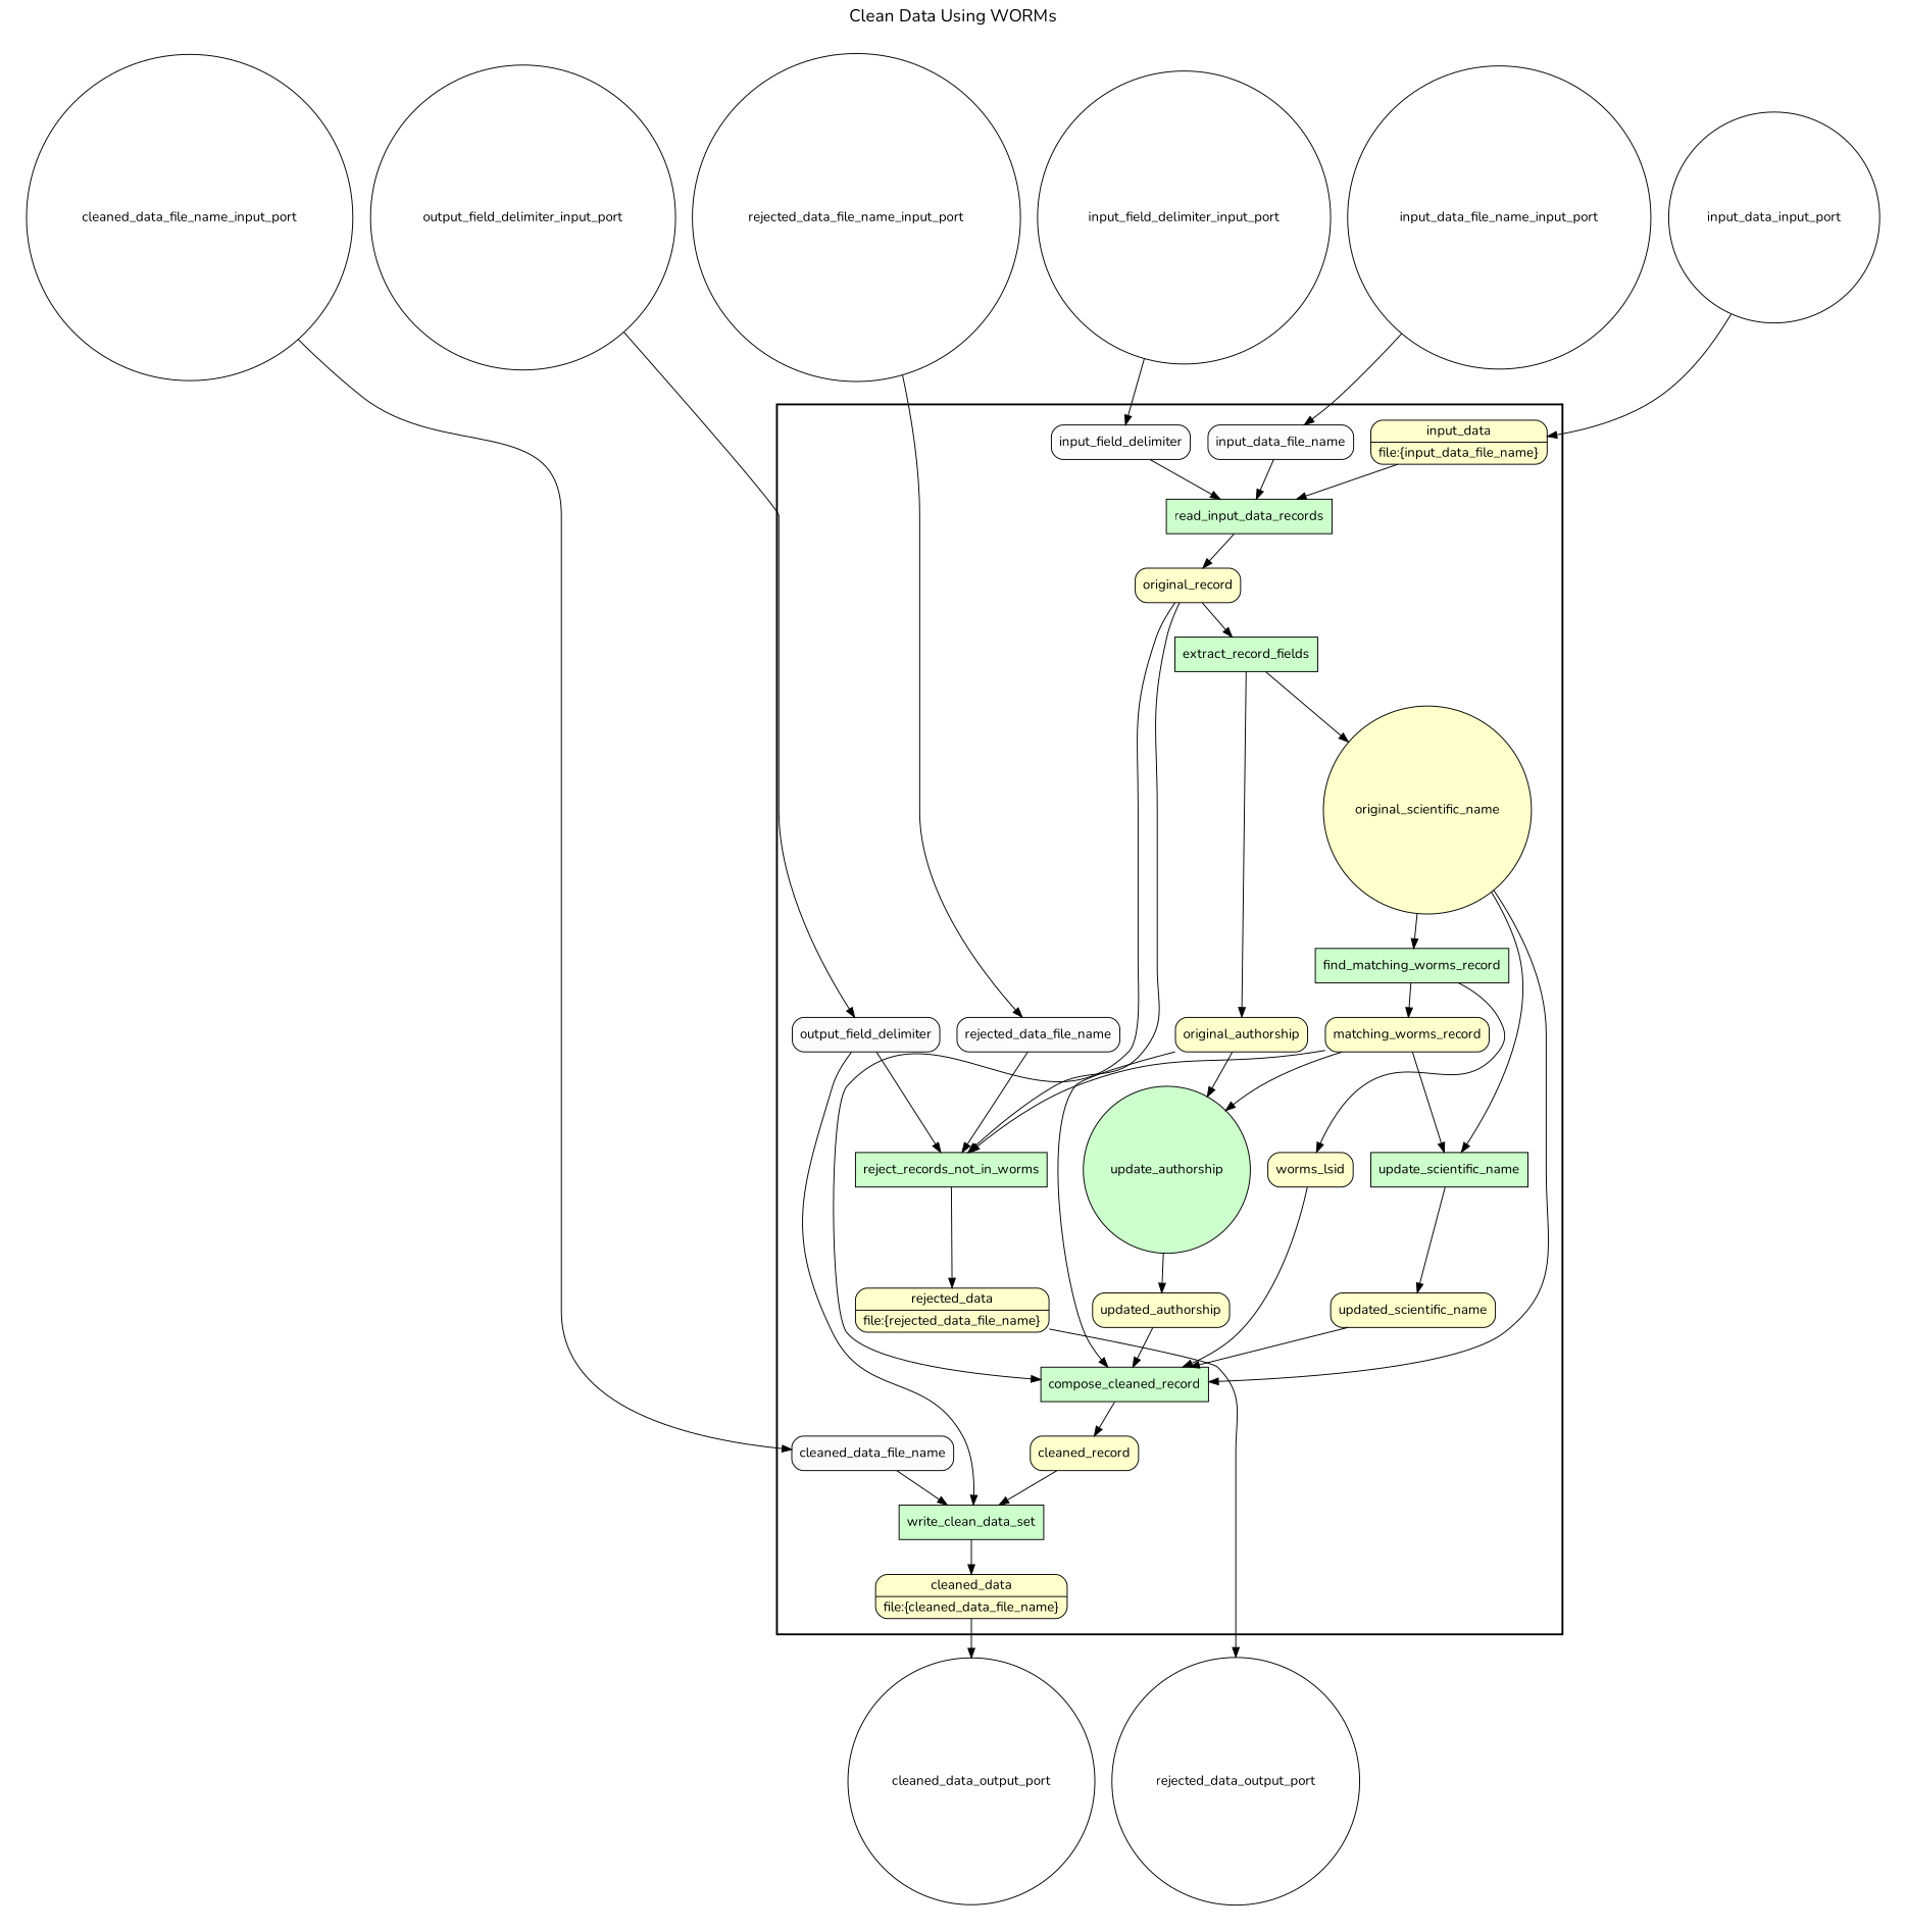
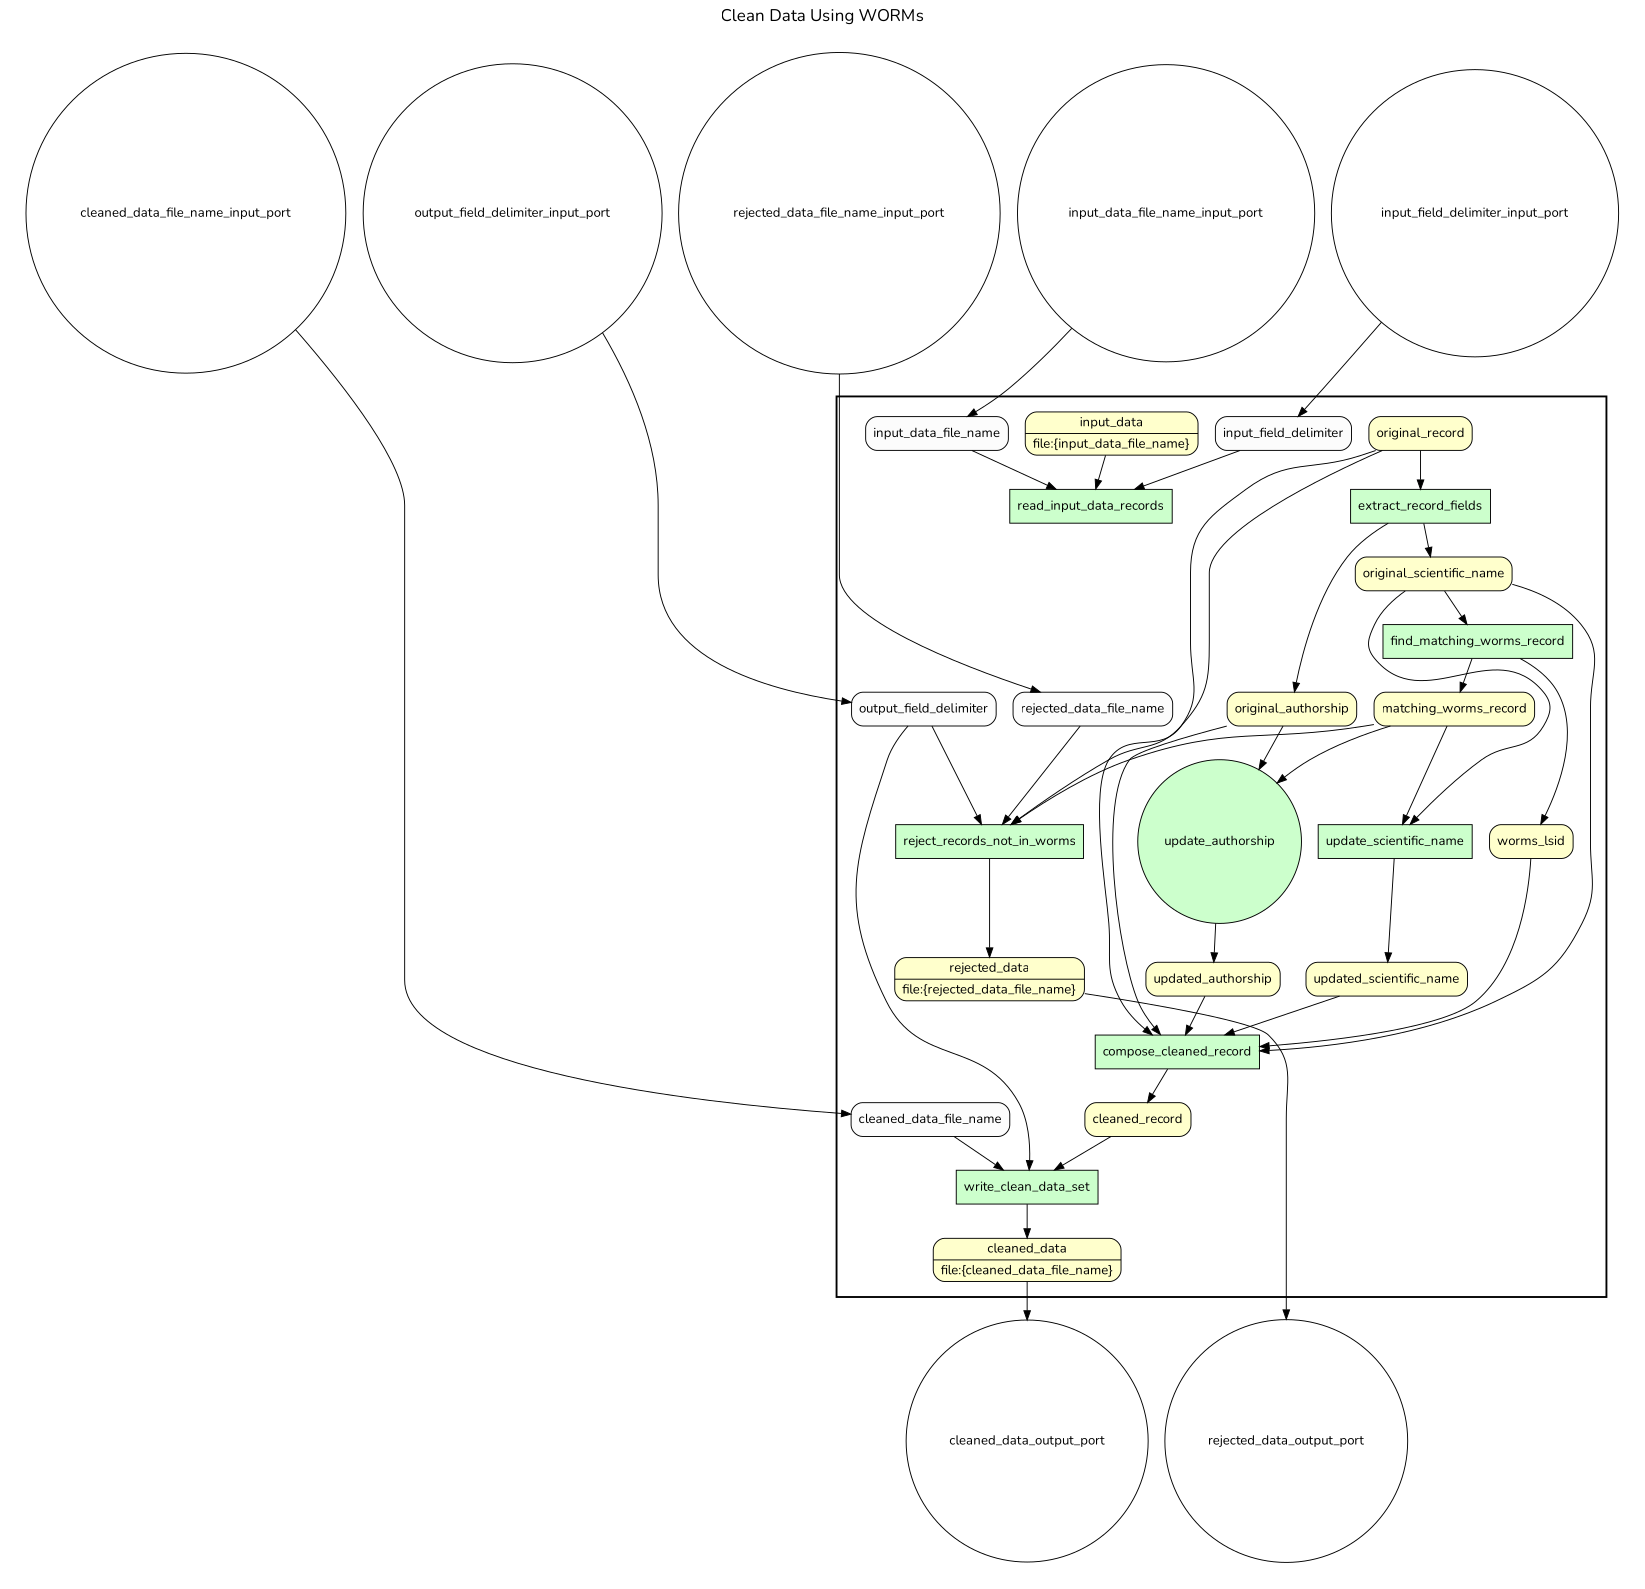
  digraph {
    fontname=Nunito
    fontsize=18
    label="Clean Data Using WORMs"
    labelloc=t
    rankdir=TB
    node [fillcolor="#FFFFCC" fontname=Nunito peripheries=1 shape=box style="rounded,filled"]
    edge [fontname=Nunito]
    read_input_data_records [fillcolor="#CCFFCC" style=filled]
    original_record
    extract_record_fields [fillcolor="#CCFFCC" style=filled]
-   original_scientific_name [shape=circle]
+   original_scientific_name
    original_authorship
    find_matching_worms_record [fillcolor="#CCFFCC" style=filled]
    matching_worms_record
    worms_lsid
    reject_records_not_in_worms [fillcolor="#CCFFCC" style=filled]
    n10 [label="{<f0> rejected_data |<f1> file\:\{rejected_data_file_name\}}" rankdir=LR shape=record]
    update_scientific_name [fillcolor="#CCFFCC" style=filled]
    updated_scientific_name
    update_authorship [fillcolor="#CCFFCC" shape=circle style=filled]
    updated_authorship
    compose_cleaned_record [fillcolor="#CCFFCC" style=filled]
    cleaned_record
    write_clean_data_set [fillcolor="#CCFFCC" style=filled]
    n18 [label="{<f0> cleaned_data |<f1> file\:\{cleaned_data_file_name\}}" rankdir=LR shape=record]
    n19 [label="{<f0> input_data |<f1> file\:\{input_data_file_name\}}" rankdir=LR shape=record]
    input_data_file_name [fillcolor="#FCFCFC"]
    input_field_delimiter [fillcolor="#FCFCFC"]
    rejected_data_file_name [fillcolor="#FCFCFC"]
    output_field_delimiter [fillcolor="#FCFCFC"]
    cleaned_data_file_name [fillcolor="#FCFCFC"]
    input_data_file_name_input_port [fillcolor="#FFFFFF" shape=circle width=0.2]
    cleaned_data_file_name_input_port [fillcolor="#FFFFFF" shape=circle width=0.2]
    rejected_data_file_name_input_port [fillcolor="#FFFFFF" shape=circle width=0.2]
    input_field_delimiter_input_port [fillcolor="#FFFFFF" shape=circle width=0.2]
    output_field_delimiter_input_port [fillcolor="#FFFFFF" shape=circle width=0.2]
-   input_data_input_port [fillcolor="#FFFFFF" shape=circle width=0.2]
    cleaned_data_output_port [fillcolor="#FFFFFF" shape=circle width=0.2]
    rejected_data_output_port [fillcolor="#FFFFFF" shape=circle width=0.2]
    subgraph cluster_1 {
      color=black
      label=""
      penwidth=2
      subgraph cluster_2 {
        color=white
        label=""
        penwidth=2
        read_input_data_records
        original_record
        extract_record_fields
        original_scientific_name
        original_authorship
        find_matching_worms_record
        matching_worms_record
        worms_lsid
        reject_records_not_in_worms
        n10
        update_scientific_name
        updated_scientific_name
        update_authorship
        updated_authorship
        compose_cleaned_record
        cleaned_record
        write_clean_data_set
        n18
        n19
        input_data_file_name
        input_field_delimiter
        rejected_data_file_name
        output_field_delimiter
        cleaned_data_file_name
      }
    }
    subgraph cluster_3 {
      color=white
      label=""
      subgraph cluster_4 {
        color=white
        label=""
        cleaned_data_output_port
        rejected_data_output_port
      }
    }
    subgraph cluster_5 {
      color=white
      label=""
      subgraph cluster_6 {
        color=white
        label=""
        input_data_file_name_input_port
        cleaned_data_file_name_input_port
        rejected_data_file_name_input_port
        input_field_delimiter_input_port
        output_field_delimiter_input_port
-       input_data_input_port
      }
    }
-   read_input_data_records -> original_record
    original_record -> extract_record_fields
    original_record -> reject_records_not_in_worms
    original_record -> compose_cleaned_record
    extract_record_fields -> original_scientific_name
    extract_record_fields -> original_authorship
    original_scientific_name -> find_matching_worms_record
    original_scientific_name -> update_scientific_name
    original_scientific_name -> compose_cleaned_record
    original_authorship -> update_authorship
    original_authorship -> compose_cleaned_record
    find_matching_worms_record -> matching_worms_record
    find_matching_worms_record -> worms_lsid
    matching_worms_record -> reject_records_not_in_worms
    matching_worms_record -> update_scientific_name
    matching_worms_record -> update_authorship
    worms_lsid -> compose_cleaned_record
    reject_records_not_in_worms -> n10
    n10 -> rejected_data_output_port
    update_scientific_name -> updated_scientific_name
    updated_scientific_name -> compose_cleaned_record
    update_authorship -> updated_authorship
    updated_authorship -> compose_cleaned_record
    compose_cleaned_record -> cleaned_record
    cleaned_record -> write_clean_data_set
    write_clean_data_set -> n18
    n18 -> cleaned_data_output_port
    n19 -> read_input_data_records
    input_data_file_name -> read_input_data_records
    input_field_delimiter -> read_input_data_records
    rejected_data_file_name -> reject_records_not_in_worms
    output_field_delimiter -> reject_records_not_in_worms
    output_field_delimiter -> write_clean_data_set
    cleaned_data_file_name -> write_clean_data_set
    input_data_file_name_input_port -> input_data_file_name
    cleaned_data_file_name_input_port -> cleaned_data_file_name
    rejected_data_file_name_input_port -> rejected_data_file_name
    input_field_delimiter_input_port -> input_field_delimiter
    output_field_delimiter_input_port -> output_field_delimiter
-   input_data_input_port -> n19
  }
